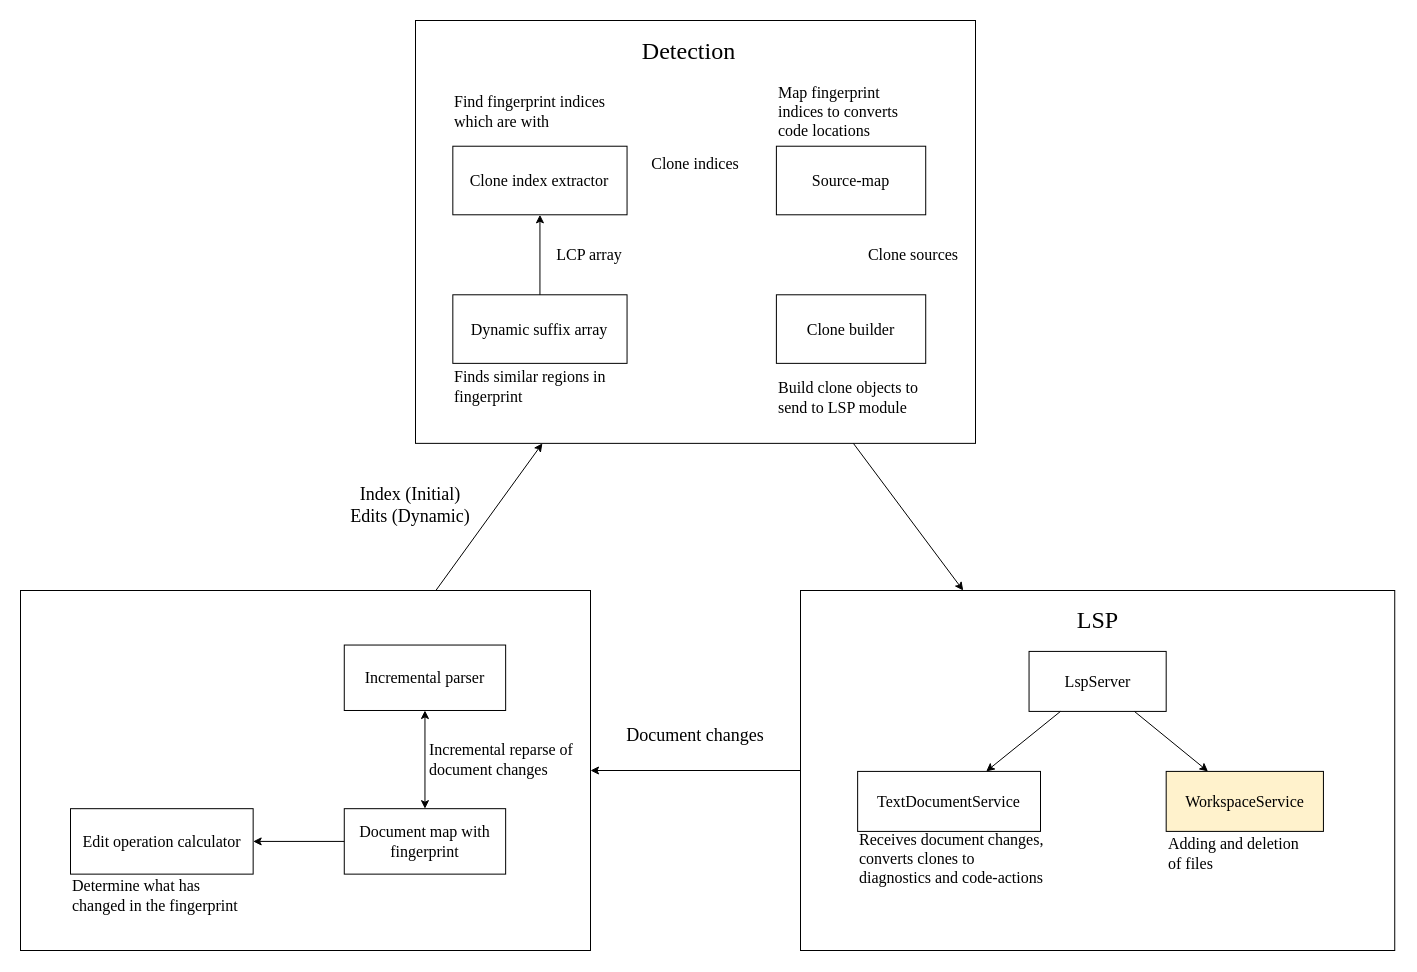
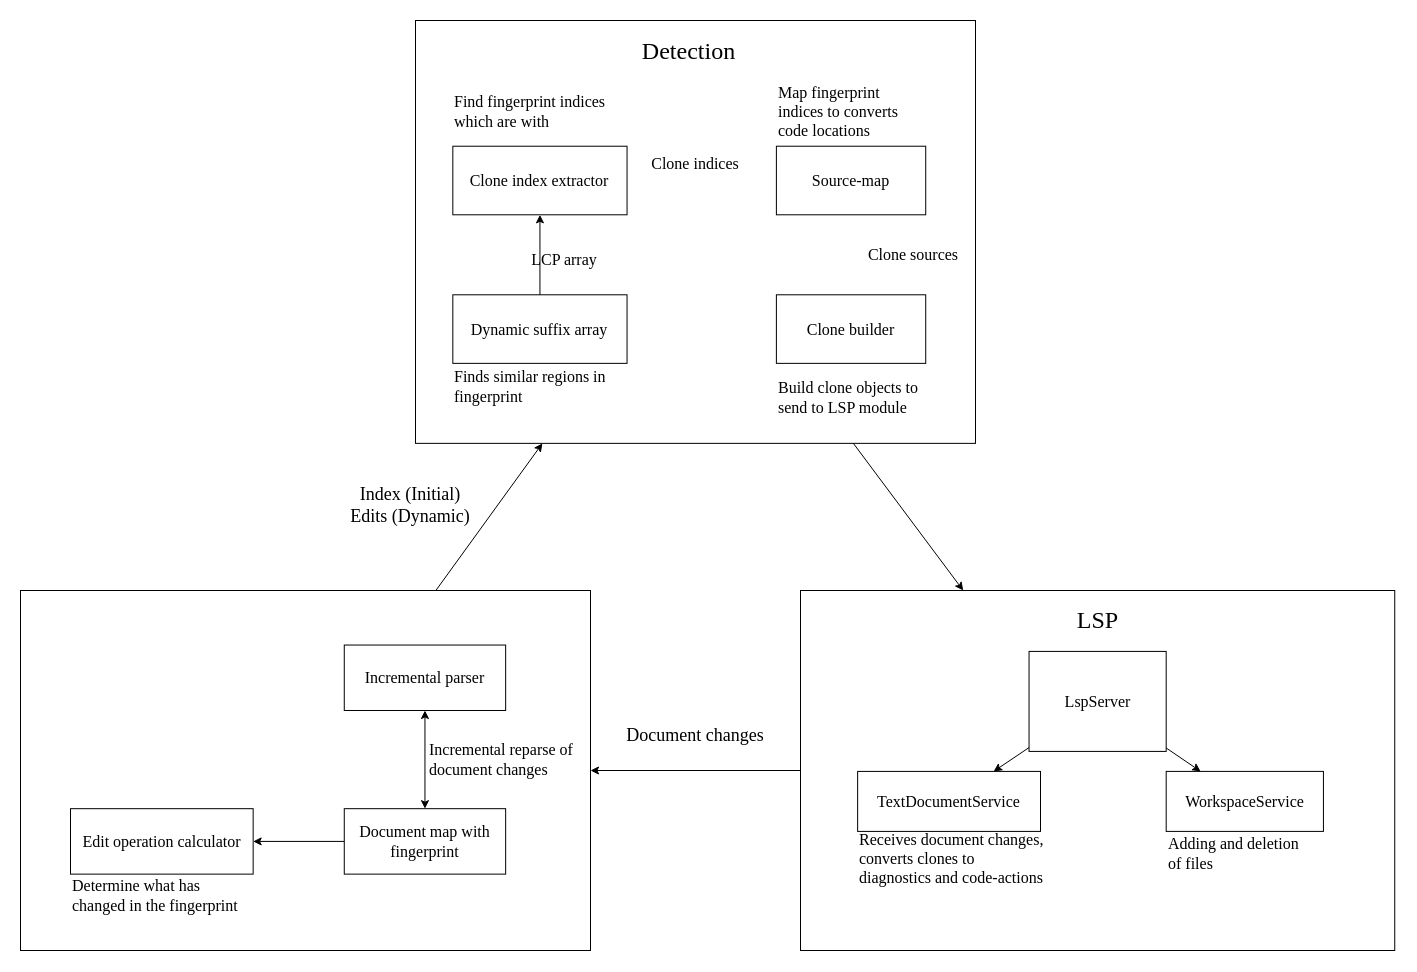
  <mxCell id="0" />
  <mxCell id="1" parent="0" />
  <mxCell id="2" value="" style="rounded=0;whiteSpace=wrap;html=1;container=1;fontFamily=Computer Modern;" vertex="1" parent="1"><mxGeometry x="800" y="590" width="594.24" height="360" as="geometry" /></mxCell>
- <mxCell id="3" value="LspServer" style="rounded=0;whiteSpace=wrap;html=1;fontSize=16;fontFamily=Computer Modern;" vertex="1" parent="2"><mxGeometry x="228.554" y="60.908" width="137.132" height="60.0" as="geometry" /></mxCell>
+ <mxCell id="3" value="LspServer" style="rounded=0;whiteSpace=wrap;html=1;fontSize=16;fontFamily=Computer Modern;" vertex="1" parent="2"><mxGeometry x="228.554" y="60.908" width="137.132" height="100" as="geometry" /></mxCell>
  <mxCell id="4" value="&lt;font style=&quot;font-size: 24px;&quot;&gt;LSP&lt;/font&gt;" style="text;html=1;strokeColor=none;fillColor=none;align=center;verticalAlign=middle;whiteSpace=wrap;rounded=0;fontFamily=Computer Modern;fontSize=24;" vertex="1" parent="2"><mxGeometry x="262.837" y="20" width="68.566" height="20" as="geometry" /></mxCell>
  <mxCell id="5" value="TextDocumentService" style="rounded=0;whiteSpace=wrap;html=1;fontSize=16;fontFamily=Computer Modern;" vertex="1" parent="2"><mxGeometry x="57.14" y="180.91" width="182.86" height="60" as="geometry" /></mxCell>
- <mxCell id="6" value="WorkspaceService" style="rounded=0;whiteSpace=wrap;html=1;fontSize=16;fontFamily=Computer Modern;fillColor=#fff2cc;" vertex="1" parent="2"><mxGeometry x="365.683" y="180.905" width="157.248" height="60.0" as="geometry" /></mxCell>
+ <mxCell id="6" value="WorkspaceService" style="rounded=0;whiteSpace=wrap;html=1;fontSize=16;fontFamily=Computer Modern;" vertex="1" parent="2"><mxGeometry x="365.683" y="180.905" width="157.248" height="60.0" as="geometry" /></mxCell>
  <mxCell id="7" value="" style="endArrow=classic;html=1;rounded=0;fontSize=14;fontFamily=Computer Modern;" edge="1" parent="2" source="3" target="5"><mxGeometry width="50" height="50" relative="1" as="geometry"><mxPoint x="228.554" y="310.908" as="sourcePoint" /><mxPoint x="285.692" y="260.908" as="targetPoint" /></mxGeometry></mxCell>
  <mxCell id="8" value="" style="endArrow=classic;html=1;rounded=0;fontSize=14;fontFamily=Computer Modern;" edge="1" parent="2" source="3" target="6"><mxGeometry width="50" height="50" relative="1" as="geometry"><mxPoint x="319.975" y="290.908" as="sourcePoint" /><mxPoint x="377.114" y="240.908" as="targetPoint" /></mxGeometry></mxCell>
  <mxCell id="9" value="Receives document changes, converts clones to diagnostics and code-actions" style="text;html=1;strokeColor=none;fillColor=none;align=left;verticalAlign=middle;whiteSpace=wrap;rounded=0;fontSize=16;fontFamily=Computer Modern;" vertex="1" parent="2"><mxGeometry x="57.14" y="251.82" width="192.86" height="32.73" as="geometry" /></mxCell>
  <mxCell id="10" value="Adding and deletion of files" style="text;html=1;strokeColor=none;fillColor=none;align=left;verticalAlign=middle;whiteSpace=wrap;rounded=0;fontSize=16;fontFamily=Computer Modern;" vertex="1" parent="2"><mxGeometry x="365.686" y="240.912" width="148.56" height="43.636" as="geometry" /></mxCell>
  <mxCell id="11" value="" style="rounded=0;whiteSpace=wrap;html=1;fontSize=14;container=1;fontFamily=Computer Modern;" vertex="1" parent="1"><mxGeometry x="20" y="590" width="570" height="360" as="geometry"><mxRectangle x="-430" y="200" width="50" height="40" as="alternateBounds" /></mxGeometry></mxCell>
  <mxCell id="12" value="Document map with fingerprint" style="rounded=0;whiteSpace=wrap;html=1;fontSize=16;fontFamily=Computer Modern;" vertex="1" parent="11"><mxGeometry x="323.772" y="218.182" width="161.38" height="65.455" as="geometry" /></mxCell>
  <mxCell id="13" value="Incremental parser" style="rounded=0;whiteSpace=wrap;html=1;fontSize=16;fontFamily=Computer Modern;" vertex="1" parent="11"><mxGeometry x="323.772" y="54.545" width="161.38" height="65.455" as="geometry" /></mxCell>
  <mxCell id="14" value="" style="endArrow=classic;startArrow=classic;html=1;rounded=0;fontSize=14;fontFamily=Computer Modern;" edge="1" parent="11" source="12" target="13"><mxGeometry width="50" height="50" relative="1" as="geometry"><mxPoint x="29.72" y="229.091" as="sourcePoint" /><mxPoint x="116.083" y="174.545" as="targetPoint" /></mxGeometry></mxCell>
  <mxCell id="15" value="Incremental reparse of document changes" style="text;html=1;strokeColor=none;fillColor=none;align=left;verticalAlign=middle;whiteSpace=wrap;rounded=0;fontSize=16;fontFamily=Computer Modern;" vertex="1" parent="11"><mxGeometry x="407.143" y="152.727" width="162.857" height="32.727" as="geometry" /></mxCell>
  <mxCell id="16" value="Edit operation calculator" style="rounded=0;whiteSpace=wrap;html=1;fontSize=16;fontFamily=Computer Modern;" vertex="1" parent="11"><mxGeometry x="50" y="218.18" width="182.65" height="65.45" as="geometry" /></mxCell>
  <mxCell id="17" value="" style="endArrow=classic;html=1;rounded=0;fontSize=14;fontFamily=Computer Modern;" edge="1" parent="11" source="12" target="16"><mxGeometry width="50" height="50" relative="1" as="geometry"><mxPoint x="312.139" y="250.909" as="sourcePoint" /><mxPoint x="370.302" y="196.364" as="targetPoint" /></mxGeometry></mxCell>
  <mxCell id="18" value="Determine what has changed in the fingerprint" style="text;html=1;strokeColor=none;fillColor=none;align=left;verticalAlign=middle;whiteSpace=wrap;rounded=0;fontSize=16;fontFamily=Computer Modern;" vertex="1" parent="11"><mxGeometry x="50" y="283.64" width="180" height="43.64" as="geometry" /></mxCell>
  <mxCell id="19" value="" style="rounded=0;whiteSpace=wrap;html=1;fontSize=14;container=1;" vertex="1" parent="1"><mxGeometry x="415" y="20" width="560" height="422.86" as="geometry" /></mxCell>
  <mxCell id="20" value="Detection" style="text;html=1;strokeColor=none;fillColor=none;align=center;verticalAlign=middle;whiteSpace=wrap;rounded=0;fontSize=24;fontFamily=Computer Modern;" vertex="1" parent="19"><mxGeometry x="140.207" y="11.434" width="267.141" height="39.643" as="geometry" /></mxCell>
  <mxCell id="21" value="Dynamic suffix array" style="rounded=0;whiteSpace=wrap;html=1;fontFamily=Computer Modern;fontSize=16;" vertex="1" parent="19"><mxGeometry x="37.333" y="274.288" width="174.222" height="68.572" as="geometry" /></mxCell>
  <mxCell id="22" value="Clone index extractor" style="rounded=0;whiteSpace=wrap;html=1;fontFamily=Computer Modern;fontSize=16;" vertex="1" parent="19"><mxGeometry x="37.333" y="125.715" width="174.222" height="68.572" as="geometry" /></mxCell>
  <mxCell id="23" value="" style="endArrow=classic;html=1;rounded=0;fontFamily=Computer Modern;fontSize=14;" edge="1" parent="19" source="21" target="22"><mxGeometry width="50" height="50" relative="1" as="geometry"><mxPoint x="174.222" y="548.575" as="sourcePoint" /><mxPoint x="236.444" y="491.432" as="targetPoint" /></mxGeometry></mxCell>
- <mxCell id="24" value="LCP array" style="text;html=1;strokeColor=none;fillColor=none;align=center;verticalAlign=middle;whiteSpace=wrap;rounded=0;fontSize=16;fontFamily=Computer Modern;" vertex="1" parent="19"><mxGeometry x="124.444" y="217.144" width="99.556" height="34.286" as="geometry" /></mxCell>
+ <mxCell id="24" value="LCP array" style="text;html=1;strokeColor=none;fillColor=none;align=center;verticalAlign=middle;whiteSpace=wrap;rounded=0;fontSize=16;fontFamily=Computer Modern;" vertex="1" parent="19"><mxGeometry x="99.444" y="222.144" width="99.556" height="34.286" as="geometry" /></mxCell>
  <mxCell id="25" value="Source-map" style="rounded=0;whiteSpace=wrap;html=1;fontFamily=Computer Modern;fontSize=16;" vertex="1" parent="19"><mxGeometry x="360.889" y="125.715" width="149.333" height="68.572" as="geometry" /></mxCell>
  <mxCell id="26" value="Clone builder" style="rounded=0;whiteSpace=wrap;html=1;fontFamily=Computer Modern;fontSize=16;" vertex="1" parent="19"><mxGeometry x="360.889" y="274.288" width="149.333" height="68.572" as="geometry" /></mxCell>
  <mxCell id="27" value="Finds similar regions in fingerprint" style="text;html=1;strokeColor=none;fillColor=none;align=left;verticalAlign=middle;whiteSpace=wrap;rounded=0;fontSize=16;fontFamily=Computer Modern;" vertex="1" parent="19"><mxGeometry x="37.333" y="342.859" width="174.222" height="45.715" as="geometry" /></mxCell>
  <mxCell id="28" value="Find fingerprint indices which are with" style="text;html=1;strokeColor=none;fillColor=none;align=left;verticalAlign=middle;whiteSpace=wrap;rounded=0;fontSize=16;fontFamily=Computer Modern;" vertex="1" parent="19"><mxGeometry x="37.333" y="57.143" width="174.222" height="68.572" as="geometry" /></mxCell>
  <mxCell id="29" value="Map fingerprint indices to converts code locations" style="text;html=1;strokeColor=none;fillColor=none;align=left;verticalAlign=middle;whiteSpace=wrap;rounded=0;fontSize=16;fontFamily=Computer Modern;" vertex="1" parent="19"><mxGeometry x="360.889" y="57.143" width="149.333" height="68.572" as="geometry" /></mxCell>
  <mxCell id="30" value="Build clone objects to send to LSP module" style="text;html=1;strokeColor=none;fillColor=none;align=left;verticalAlign=middle;whiteSpace=wrap;rounded=0;fontSize=16;fontFamily=Computer Modern;" vertex="1" parent="19"><mxGeometry x="360.889" y="342.859" width="149.333" height="68.572" as="geometry" /></mxCell>
  <mxCell id="31" value="Clone indices" style="text;html=1;strokeColor=none;fillColor=none;align=center;verticalAlign=middle;whiteSpace=wrap;rounded=0;fontSize=16;fontFamily=Computer Modern;" vertex="1" parent="19"><mxGeometry x="224.0" y="125.715" width="112.0" height="34.286" as="geometry" /></mxCell>
  <mxCell id="32" value="Clone sources" style="text;html=1;strokeColor=none;fillColor=none;align=center;verticalAlign=middle;whiteSpace=wrap;rounded=0;fontSize=16;fontFamily=Computer Modern;" vertex="1" parent="19"><mxGeometry x="435.556" y="217.144" width="124.444" height="34.286" as="geometry" /></mxCell>
  <mxCell id="33" value="" style="endArrow=classic;html=1;rounded=0;fontFamily=Computer Modern;fontSize=22;" edge="1" parent="1" source="2" target="11"><mxGeometry width="50" height="50" relative="1" as="geometry"><mxPoint y="630" as="sourcePoint" x="630" /><mxPoint x="680" y="580" as="targetPoint" /></mxGeometry></mxCell>
  <mxCell id="34" value="Document changes" style="text;html=1;strokeColor=none;fillColor=none;align=center;verticalAlign=middle;whiteSpace=wrap;rounded=0;fontSize=18;fontFamily=Computer Modern;" vertex="1" parent="1"><mxGeometry x="620" y="720" width="150" height="30" as="geometry" /></mxCell>
  <mxCell id="35" value="" style="endArrow=classic;html=1;rounded=0;fontFamily=Computer Modern;fontSize=14;" edge="1" parent="1" source="19" target="2"><mxGeometry width="50" height="50" relative="1" as="geometry"><mxPoint x="670" y="520" as="sourcePoint" /><mxPoint x="720" y="470" as="targetPoint" /></mxGeometry></mxCell>
  <mxCell id="36" value="" style="endArrow=classic;html=1;rounded=0;fontFamily=Computer Modern;fontSize=16;" edge="1" parent="1" source="11" target="19"><mxGeometry width="50" height="50" relative="1" as="geometry"><mxPoint y="460" as="sourcePoint" x="630" /><mxPoint x="680" y="410" as="targetPoint" /></mxGeometry></mxCell>
  <mxCell id="37" value="Index (Initial)&lt;br style=&quot;font-size: 18px;&quot;&gt;Edits (Dynamic)" style="text;html=1;strokeColor=none;fillColor=none;align=center;verticalAlign=middle;whiteSpace=wrap;rounded=0;fontSize=18;fontFamily=Computer Modern;" vertex="1" parent="1"><mxGeometry x="340" y="490" width="140" height="30" as="geometry" /></mxCell>
